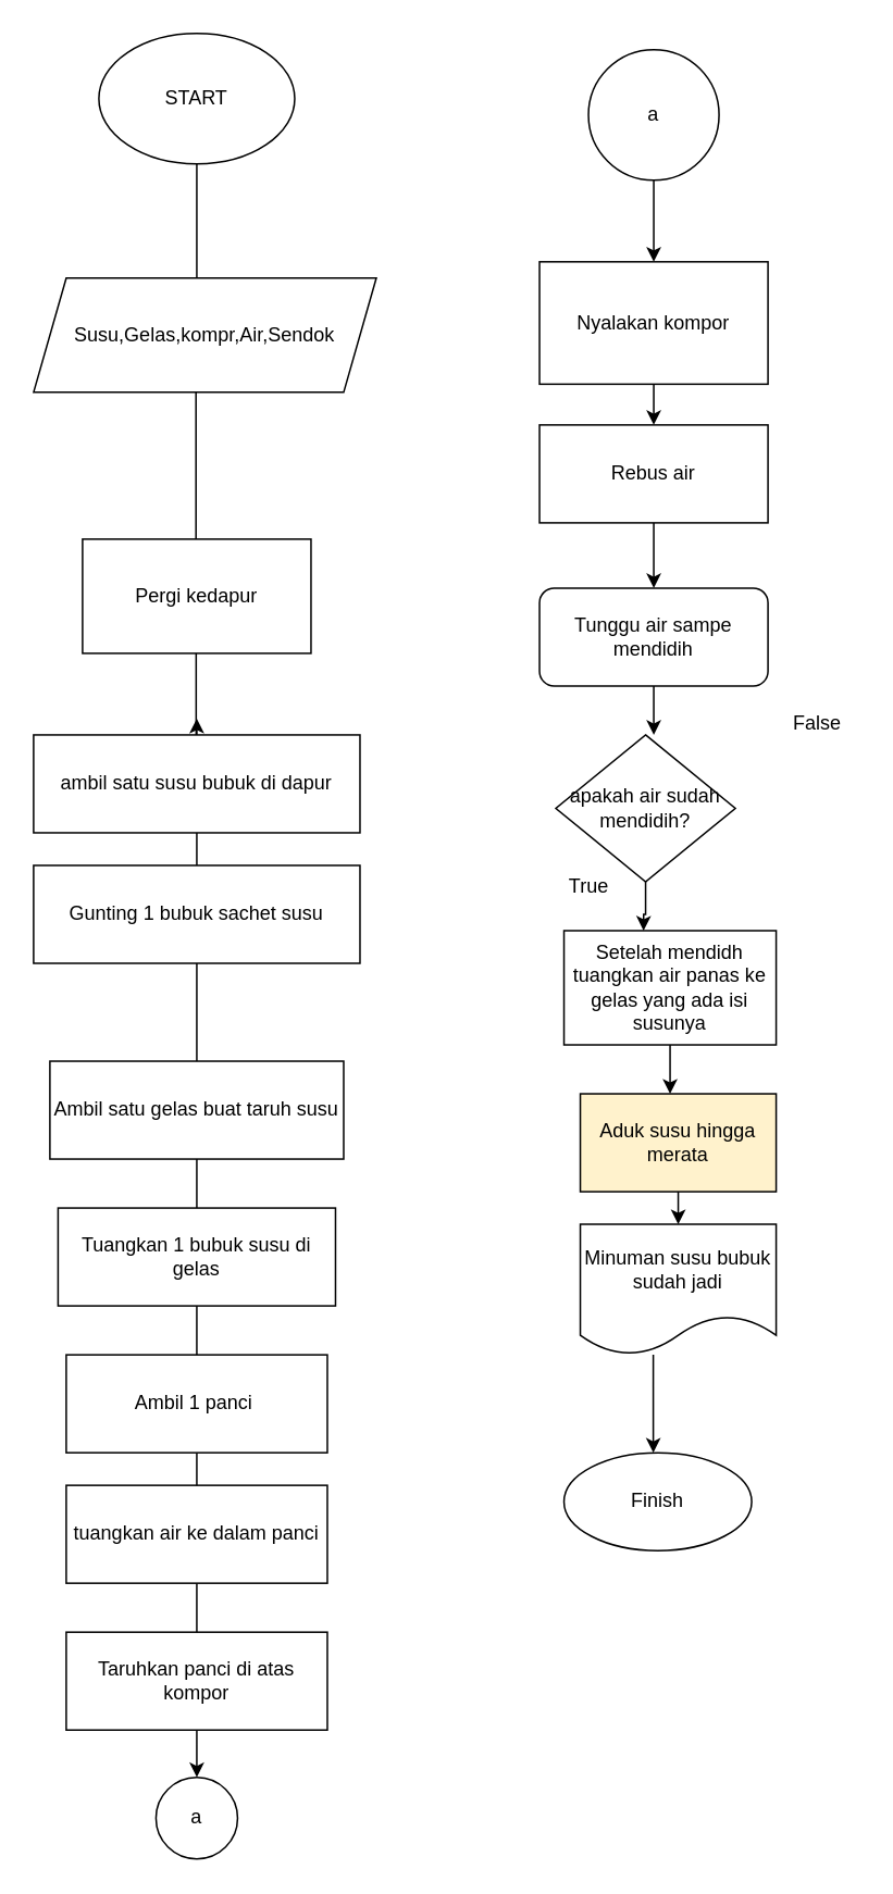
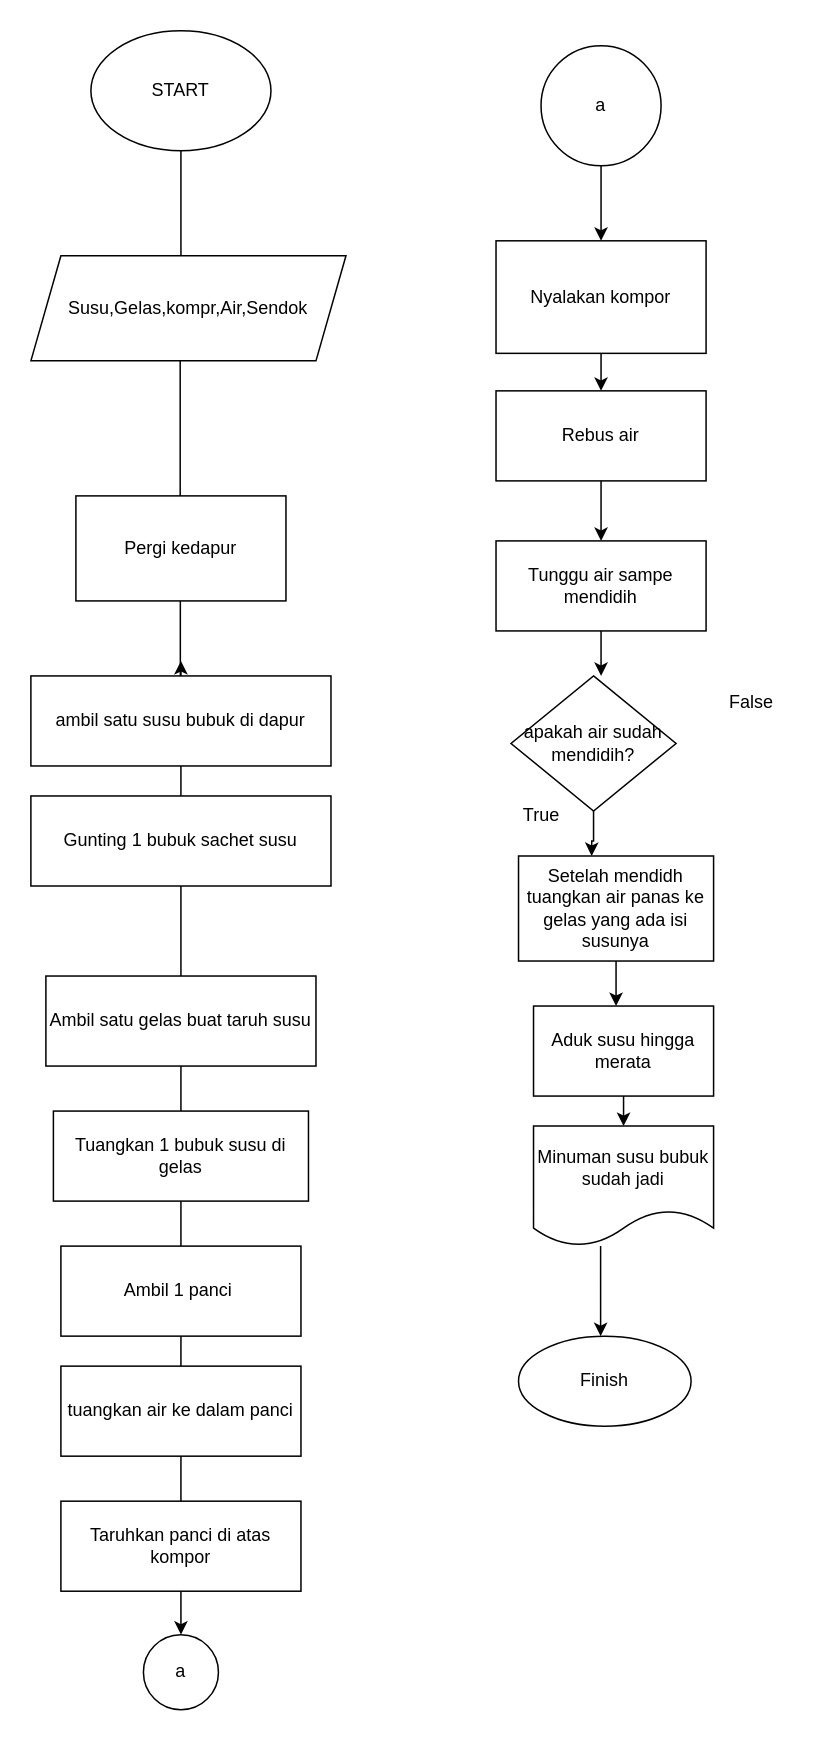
  <mxCell id="0" />
  <mxCell id="1" parent="0" />
  <mxCell id="2" value="" style="edgeStyle=none;orthogonalLoop=1;jettySize=auto;html=1;rounded=0;exitX=0.5;exitY=1;exitDx=0;exitDy=0;" parent="1" edge="1"><mxGeometry width="100" relative="1" as="geometry"><mxPoint x="120" y="100" as="sourcePoint" /><mxPoint x="120" y="180" as="targetPoint" /><Array as="points" /></mxGeometry></mxCell>
  <mxCell id="3" value="START" style="ellipse;whiteSpace=wrap;html=1;" vertex="1" parent="1"><mxGeometry x="60" y="20" width="120" height="80" as="geometry" /></mxCell>
  <mxCell id="4" value="Susu,Gelas,kompr,Air,Sendok" style="shape=parallelogram;perimeter=parallelogramPerimeter;whiteSpace=wrap;html=1;fixedSize=1;align=center;" vertex="1" parent="1"><mxGeometry x="20" y="170" width="210" height="70" as="geometry" /></mxCell>
  <mxCell id="5" value="" style="edgeStyle=none;orthogonalLoop=1;jettySize=auto;html=1;rounded=0;" edge="1" parent="1"><mxGeometry width="100" relative="1" as="geometry"><mxPoint x="119.5" y="240" as="sourcePoint" /><mxPoint x="119.5" y="340" as="targetPoint" /><Array as="points"><mxPoint x="119.5" y="290" /><mxPoint x="119.5" y="320" /></Array></mxGeometry></mxCell>
  <mxCell id="6" style="edgeStyle=orthogonalEdgeStyle;rounded=0;orthogonalLoop=1;jettySize=auto;html=1;exitX=0.5;exitY=1;exitDx=0;exitDy=0;" edge="1" parent="1"><mxGeometry relative="1" as="geometry"><mxPoint x="119.6" y="470" as="targetPoint" /><mxPoint x="119.6" y="400" as="sourcePoint" /></mxGeometry></mxCell>
  <mxCell id="7" style="edgeStyle=orthogonalEdgeStyle;rounded=0;orthogonalLoop=1;jettySize=auto;html=1;" edge="1" parent="1" source="9"><mxGeometry relative="1" as="geometry"><mxPoint x="120" y="440" as="targetPoint" /><Array as="points"><mxPoint x="120" y="450" /><mxPoint x="120" y="450" /></Array></mxGeometry></mxCell>
  <mxCell id="8" style="edgeStyle=orthogonalEdgeStyle;rounded=0;orthogonalLoop=1;jettySize=auto;html=1;" edge="1" parent="1" source="9"><mxGeometry relative="1" as="geometry"><mxPoint x="120" y="540" as="targetPoint" /></mxGeometry></mxCell>
  <mxCell id="9" value="ambil satu susu bubuk di dapur" style="whiteSpace=wrap;html=1;" vertex="1" parent="1"><mxGeometry x="20" y="450" width="200" height="60" as="geometry" /></mxCell>
  <mxCell id="10" value="Pergi kedapur" style="whiteSpace=wrap;html=1;" vertex="1" parent="1"><mxGeometry x="50" y="330" width="140" height="70" as="geometry" /></mxCell>
  <mxCell id="11" style="edgeStyle=orthogonalEdgeStyle;rounded=0;orthogonalLoop=1;jettySize=auto;html=1;" edge="1" parent="1" source="12"><mxGeometry relative="1" as="geometry"><mxPoint x="120" y="664.4" as="targetPoint" /><Array as="points"><mxPoint x="120" y="650" /><mxPoint x="120" y="650" /></Array></mxGeometry></mxCell>
  <mxCell id="12" value="Gunting 1 bubuk sachet susu" style="whiteSpace=wrap;html=1;" vertex="1" parent="1"><mxGeometry x="20" y="530" width="200" height="60" as="geometry" /></mxCell>
  <mxCell id="13" style="edgeStyle=orthogonalEdgeStyle;rounded=0;orthogonalLoop=1;jettySize=auto;html=1;" edge="1" parent="1" source="14"><mxGeometry relative="1" as="geometry"><mxPoint x="120" y="750" as="targetPoint" /></mxGeometry></mxCell>
  <mxCell id="14" value="Ambil satu gelas buat taruh susu" style="whiteSpace=wrap;html=1;" vertex="1" parent="1"><mxGeometry x="30" y="650" width="180" height="60" as="geometry" /></mxCell>
  <mxCell id="15" style="edgeStyle=orthogonalEdgeStyle;rounded=0;orthogonalLoop=1;jettySize=auto;html=1;" edge="1" parent="1" source="16"><mxGeometry relative="1" as="geometry"><mxPoint x="120" y="840" as="targetPoint" /></mxGeometry></mxCell>
  <mxCell id="16" value="Tuangkan 1 bubuk susu di gelas" style="whiteSpace=wrap;html=1;" vertex="1" parent="1"><mxGeometry x="35" y="740" width="170" height="60" as="geometry" /></mxCell>
  <mxCell id="17" style="edgeStyle=orthogonalEdgeStyle;rounded=0;orthogonalLoop=1;jettySize=auto;html=1;" edge="1" parent="1" source="18"><mxGeometry relative="1" as="geometry"><mxPoint x="120" y="930" as="targetPoint" /></mxGeometry></mxCell>
  <mxCell id="18" value="Ambil 1 panci&amp;nbsp;" style="whiteSpace=wrap;html=1;" vertex="1" parent="1"><mxGeometry x="40" y="830" width="160" height="60" as="geometry" /></mxCell>
  <mxCell id="19" style="edgeStyle=orthogonalEdgeStyle;rounded=0;orthogonalLoop=1;jettySize=auto;html=1;" edge="1" parent="1" source="20"><mxGeometry relative="1" as="geometry"><mxPoint x="120" y="1010" as="targetPoint" /></mxGeometry></mxCell>
  <mxCell id="20" value="tuangkan air ke dalam panci" style="whiteSpace=wrap;html=1;" vertex="1" parent="1"><mxGeometry x="40" y="910" width="160" height="60" as="geometry" /></mxCell>
  <mxCell id="21" style="edgeStyle=orthogonalEdgeStyle;rounded=0;orthogonalLoop=1;jettySize=auto;html=1;" edge="1" parent="1" source="22" target="23"><mxGeometry relative="1" as="geometry"><mxPoint x="120" y="1090" as="targetPoint" /></mxGeometry></mxCell>
  <mxCell id="22" value="Taruhkan panci di atas kompor" style="whiteSpace=wrap;html=1;" vertex="1" parent="1"><mxGeometry x="40" y="1000" width="160" height="60" as="geometry" /></mxCell>
  <mxCell id="23" value="a" style="ellipse;whiteSpace=wrap;html=1;aspect=fixed;" vertex="1" parent="1"><mxGeometry x="95" y="1089" width="50" height="50" as="geometry" /></mxCell>
  <mxCell id="24" style="edgeStyle=orthogonalEdgeStyle;rounded=0;orthogonalLoop=1;jettySize=auto;html=1;" edge="1" parent="1" source="25" target="27"><mxGeometry relative="1" as="geometry" /></mxCell>
  <mxCell id="25" value="a" style="ellipse;whiteSpace=wrap;html=1;aspect=fixed;" vertex="1" parent="1"><mxGeometry x="360" y="30" width="80" height="80" as="geometry" /></mxCell>
  <mxCell id="26" style="edgeStyle=orthogonalEdgeStyle;rounded=0;orthogonalLoop=1;jettySize=auto;html=1;" edge="1" parent="1" source="27"><mxGeometry relative="1" as="geometry"><mxPoint x="400" y="260" as="targetPoint" /></mxGeometry></mxCell>
  <mxCell id="27" value="Nyalakan kompor" style="whiteSpace=wrap;html=1;" vertex="1" parent="1"><mxGeometry x="330" y="160" width="140" height="75" as="geometry" /></mxCell>
  <mxCell id="28" style="edgeStyle=orthogonalEdgeStyle;rounded=0;orthogonalLoop=1;jettySize=auto;html=1;entryX=0.5;entryY=0;entryDx=0;entryDy=0;" edge="1" parent="1" source="29" target="31"><mxGeometry relative="1" as="geometry" /></mxCell>
  <mxCell id="29" value="Rebus air" style="whiteSpace=wrap;html=1;" vertex="1" parent="1"><mxGeometry x="330" y="260" width="140" height="60" as="geometry" /></mxCell>
  <mxCell id="30" style="edgeStyle=orthogonalEdgeStyle;rounded=0;orthogonalLoop=1;jettySize=auto;html=1;" edge="1" parent="1" source="31"><mxGeometry relative="1" as="geometry"><mxPoint x="400" y="450" as="targetPoint" /></mxGeometry></mxCell>
- <mxCell id="31" value="Tunggu air sampe mendidih" style="whiteSpace=wrap;html=1;rounded=1;" vertex="1" parent="1"><mxGeometry x="330" y="360" width="140" height="60" as="geometry" /></mxCell>
+ <mxCell id="31" value="Tunggu air sampe mendidih" style="whiteSpace=wrap;html=1;" vertex="1" parent="1"><mxGeometry x="330" y="360" width="140" height="60" as="geometry" /></mxCell>
  <mxCell id="32" style="edgeStyle=orthogonalEdgeStyle;rounded=0;orthogonalLoop=1;jettySize=auto;html=1;" edge="1" parent="1" source="33"><mxGeometry relative="1" as="geometry"><mxPoint x="410" y="670" as="targetPoint" /></mxGeometry></mxCell>
  <mxCell id="33" value="Setelah mendidh tuangkan air panas ke gelas yang ada isi susunya" style="whiteSpace=wrap;html=1;" vertex="1" parent="1"><mxGeometry x="345" y="570" width="130" height="70" as="geometry" /></mxCell>
  <mxCell id="34" value="apakah air sudah mendidih?" style="rhombus;whiteSpace=wrap;html=1;" vertex="1" parent="1"><mxGeometry x="340" y="450" width="110" height="90" as="geometry" /></mxCell>
- <mxCell id="35" value="False" style="text;html=1;align=center;verticalAlign=middle;resizable=0;points=[];autosize=1;strokeColor=none;fillColor=none;" vertex="1" parent="1"><mxGeometry x="475" y="428" width="50" height="30" as="geometry" /></mxCell>
+ <mxCell id="35" value="False" style="text;html=1;align=center;verticalAlign=middle;resizable=0;points=[];autosize=1;strokeColor=none;fillColor=none;" vertex="1" parent="1"><mxGeometry x="475" y="453" width="50" height="30" as="geometry" /></mxCell>
  <mxCell id="36" style="edgeStyle=orthogonalEdgeStyle;rounded=0;orthogonalLoop=1;jettySize=auto;html=1;entryX=0.375;entryY=0;entryDx=0;entryDy=0;entryPerimeter=0;" edge="1" parent="1" source="34" target="33"><mxGeometry relative="1" as="geometry" /></mxCell>
  <mxCell id="37" value="True" style="text;html=1;align=center;verticalAlign=middle;resizable=0;points=[];autosize=1;strokeColor=none;fillColor=none;" vertex="1" parent="1"><mxGeometry x="335" y="528" width="50" height="30" as="geometry" /></mxCell>
  <mxCell id="38" style="edgeStyle=orthogonalEdgeStyle;rounded=0;orthogonalLoop=1;jettySize=auto;html=1;" edge="1" parent="1"><mxGeometry relative="1" as="geometry"><mxPoint x="399.71" y="890" as="targetPoint" /><mxPoint x="399.71" y="830" as="sourcePoint" /><Array as="points"><mxPoint x="399.71" y="850" /><mxPoint x="399.71" y="850" /></Array></mxGeometry></mxCell>
  <mxCell id="39" value="Minuman susu bubuk sudah jadi" style="shape=document;whiteSpace=wrap;html=1;boundedLbl=1;" vertex="1" parent="1"><mxGeometry x="355" y="750" width="120" height="80" as="geometry" /></mxCell>
  <mxCell id="40" style="edgeStyle=orthogonalEdgeStyle;rounded=0;orthogonalLoop=1;jettySize=auto;html=1;" edge="1" parent="1" source="41"><mxGeometry relative="1" as="geometry"><mxPoint x="415" y="750" as="targetPoint" /></mxGeometry></mxCell>
- <mxCell id="41" value="Aduk susu hingga merata" style="whiteSpace=wrap;html=1;fillColor=#fff2cc;" vertex="1" parent="1"><mxGeometry x="355" y="670" width="120" height="60" as="geometry" /></mxCell>
+ <mxCell id="41" value="Aduk susu hingga merata" style="whiteSpace=wrap;html=1;" vertex="1" parent="1"><mxGeometry x="355" y="670" width="120" height="60" as="geometry" /></mxCell>
  <mxCell id="42" value="Finish" style="ellipse;whiteSpace=wrap;html=1;" vertex="1" parent="1"><mxGeometry x="345" y="890" width="115" height="60" as="geometry" /></mxCell>
